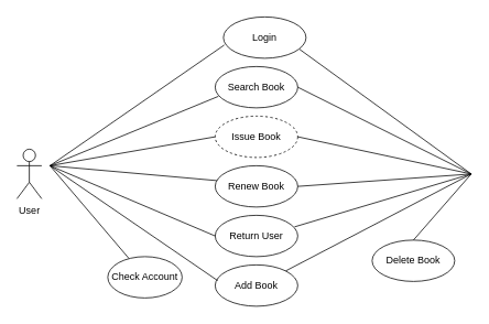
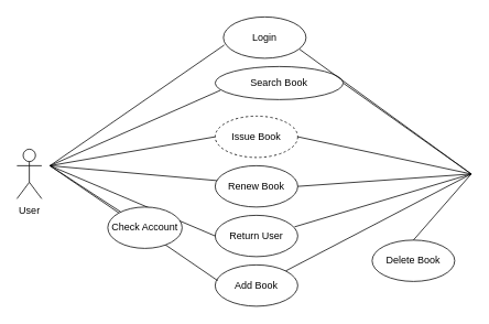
  <mxCell id="0" />
  <mxCell id="1" parent="0" />
  <mxCell id="2" value="User" style="shape=umlActor;verticalLabelPosition=bottom;labelBackgroundColor=#ffffff;verticalAlign=top;html=1;outlineConnect=0;" vertex="1" parent="1"><mxGeometry x="20" y="180" width="30" height="60" as="geometry" /></mxCell>
  <mxCell id="3" value="Login" style="ellipse;whiteSpace=wrap;html=1;" vertex="1" parent="1"><mxGeometry x="270" y="20" width="100" height="50" as="geometry" /></mxCell>
  <mxCell id="4" value="Issue Book" style="ellipse;whiteSpace=wrap;html=1;dashed=1;" vertex="1" parent="1"><mxGeometry x="260" y="140" width="100" height="50" as="geometry" /></mxCell>
  <mxCell id="5" value="Renew Book" style="ellipse;whiteSpace=wrap;html=1;" vertex="1" parent="1"><mxGeometry x="260" y="200" width="100" height="50" as="geometry" /></mxCell>
  <mxCell id="6" value="Return User" style="ellipse;whiteSpace=wrap;html=1;" vertex="1" parent="1"><mxGeometry x="260" y="260" width="100" height="50" as="geometry" /></mxCell>
  <mxCell id="7" value="Delete Book" style="ellipse;whiteSpace=wrap;html=1;" vertex="1" parent="1"><mxGeometry x="450" y="290" width="100" height="50" as="geometry" /></mxCell>
- <mxCell id="8" value="Search Book" style="ellipse;whiteSpace=wrap;html=1;" vertex="1" parent="1"><mxGeometry x="260" y="80" width="100" height="50" as="geometry" /></mxCell>
+ <mxCell id="8" value="Search Book" style="ellipse;whiteSpace=wrap;html=1;" vertex="1" parent="1"><mxGeometry x="260" y="80" width="155" height="40" as="geometry" /></mxCell>
  <mxCell id="9" value="" style="edgeStyle=none;html=1;endArrow=none;verticalAlign=bottom;exitX=0.92;exitY=0.78;exitDx=0;exitDy=0;exitPerimeter=0;" edge="1" parent="1" source="3"><mxGeometry width="160" relative="1" as="geometry"><mxPoint x="290" y="90" as="sourcePoint" /><mxPoint x="570" y="210" as="targetPoint" /></mxGeometry></mxCell>
  <mxCell id="10" value="" style="edgeStyle=none;html=1;endArrow=none;verticalAlign=bottom;entryX=0.01;entryY=0.68;entryDx=0;entryDy=0;entryPerimeter=0;" edge="1" parent="1" target="3"><mxGeometry width="160" relative="1" as="geometry"><mxPoint x="60" y="200" as="sourcePoint" /><mxPoint x="185" y="86" as="targetPoint" /><Array as="points" /></mxGeometry></mxCell>
  <mxCell id="11" value="" style="edgeStyle=none;html=1;endArrow=none;verticalAlign=bottom;entryX=0;entryY=0.5;entryDx=0;entryDy=0;" edge="1" parent="1" target="4"><mxGeometry width="160" relative="1" as="geometry"><mxPoint x="60" y="200" as="sourcePoint" /><mxPoint x="220" y="180" as="targetPoint" /></mxGeometry></mxCell>
  <mxCell id="12" value="" style="edgeStyle=none;html=1;endArrow=none;verticalAlign=bottom;entryX=0.04;entryY=0.72;entryDx=0;entryDy=0;entryPerimeter=0;" edge="1" parent="1" target="8"><mxGeometry width="160" relative="1" as="geometry"><mxPoint x="60" y="200" as="sourcePoint" /><mxPoint x="280" y="160" as="targetPoint" /><Array as="points" /></mxGeometry></mxCell>
  <mxCell id="13" value="" style="edgeStyle=none;html=1;endArrow=none;verticalAlign=bottom;exitX=1;exitY=0.5;exitDx=0;exitDy=0;" edge="1" parent="1" source="8"><mxGeometry width="160" relative="1" as="geometry"><mxPoint x="230" y="140" as="sourcePoint" /><mxPoint x="570" y="210" as="targetPoint" /><Array as="points" /></mxGeometry></mxCell>
  <mxCell id="14" value="" style="edgeStyle=none;html=1;endArrow=none;verticalAlign=bottom;exitX=1;exitY=0.5;exitDx=0;exitDy=0;" edge="1" parent="1" source="4"><mxGeometry width="160" relative="1" as="geometry"><mxPoint x="340" y="200" as="sourcePoint" /><mxPoint x="570" y="210" as="targetPoint" /><Array as="points" /></mxGeometry></mxCell>
  <mxCell id="15" value="" style="edgeStyle=none;html=1;endArrow=none;verticalAlign=bottom;exitX=0.5;exitY=0;exitDx=0;exitDy=0;" edge="1" parent="1" source="7"><mxGeometry width="160" relative="1" as="geometry"><mxPoint x="410" y="260" as="sourcePoint" /><mxPoint x="570" y="210" as="targetPoint" /><Array as="points" /></mxGeometry></mxCell>
  <mxCell id="16" value="" style="edgeStyle=none;html=1;endArrow=none;verticalAlign=bottom;entryX=0;entryY=0.5;entryDx=0;entryDy=0;" edge="1" parent="1" target="6"><mxGeometry width="160" relative="1" as="geometry"><mxPoint x="60" y="200" as="sourcePoint" /><mxPoint x="220" y="210" as="targetPoint" /><Array as="points" /></mxGeometry></mxCell>
  <mxCell id="17" value="" style="edgeStyle=none;html=1;endArrow=none;verticalAlign=bottom;exitX=0.96;exitY=0.28;exitDx=0;exitDy=0;exitPerimeter=0;" edge="1" parent="1" source="6"><mxGeometry width="160" relative="1" as="geometry"><mxPoint x="280" y="290" as="sourcePoint" /><mxPoint x="570" y="210" as="targetPoint" /><Array as="points" /></mxGeometry></mxCell>
  <mxCell id="18" value="" style="edgeStyle=none;html=1;endArrow=none;verticalAlign=bottom;entryX=0.02;entryY=0.36;entryDx=0;entryDy=0;entryPerimeter=0;" edge="1" parent="1" target="5"><mxGeometry width="160" relative="1" as="geometry"><mxPoint x="60" y="200" as="sourcePoint" /><mxPoint x="290" y="210" as="targetPoint" /><Array as="points" /></mxGeometry></mxCell>
  <mxCell id="19" value="" style="edgeStyle=none;html=1;endArrow=none;verticalAlign=bottom;exitX=1;exitY=0.5;exitDx=0;exitDy=0;" edge="1" parent="1" source="5"><mxGeometry width="160" relative="1" as="geometry"><mxPoint x="310" y="220" as="sourcePoint" /><mxPoint x="570" y="210" as="targetPoint" /><Array as="points" /></mxGeometry></mxCell>
  <mxCell id="20" value="Add Book" style="ellipse;whiteSpace=wrap;html=1;" vertex="1" parent="1"><mxGeometry x="260" y="320" width="100" height="50" as="geometry" /></mxCell>
  <mxCell id="21" value="" style="edgeStyle=none;html=1;endArrow=none;verticalAlign=bottom;" edge="1" parent="1" target="24"><mxGeometry width="160" relative="1" as="geometry"><mxPoint x="60" y="200" as="sourcePoint" /><mxPoint x="180" y="400" as="targetPoint" /></mxGeometry></mxCell>
  <mxCell id="22" value="" style="edgeStyle=none;html=1;endArrow=none;verticalAlign=bottom;entryX=0.03;entryY=0.38;entryDx=0;entryDy=0;entryPerimeter=0;" edge="1" parent="1" target="20"><mxGeometry width="160" relative="1" as="geometry"><mxPoint x="60" y="200" as="sourcePoint" /><mxPoint x="220" y="330" as="targetPoint" /></mxGeometry></mxCell>
  <mxCell id="23" value="" style="edgeStyle=none;html=1;endArrow=none;verticalAlign=bottom;exitX=1;exitY=0;exitDx=0;exitDy=0;" edge="1" parent="1" source="20"><mxGeometry width="160" relative="1" as="geometry"><mxPoint x="260" y="320" as="sourcePoint" /><mxPoint x="570" y="210" as="targetPoint" /></mxGeometry></mxCell>
- <mxCell id="24" value="Check Account" style="ellipse;whiteSpace=wrap;html=1;" vertex="1" parent="1"><mxGeometry x="130" y="310" width="90" height="50" as="geometry" /></mxCell>
+ <mxCell id="24" value="Check Account" style="ellipse;whiteSpace=wrap;html=1;" vertex="1" parent="1"><mxGeometry x="130" y="250" width="90" height="50" as="geometry" /></mxCell>
